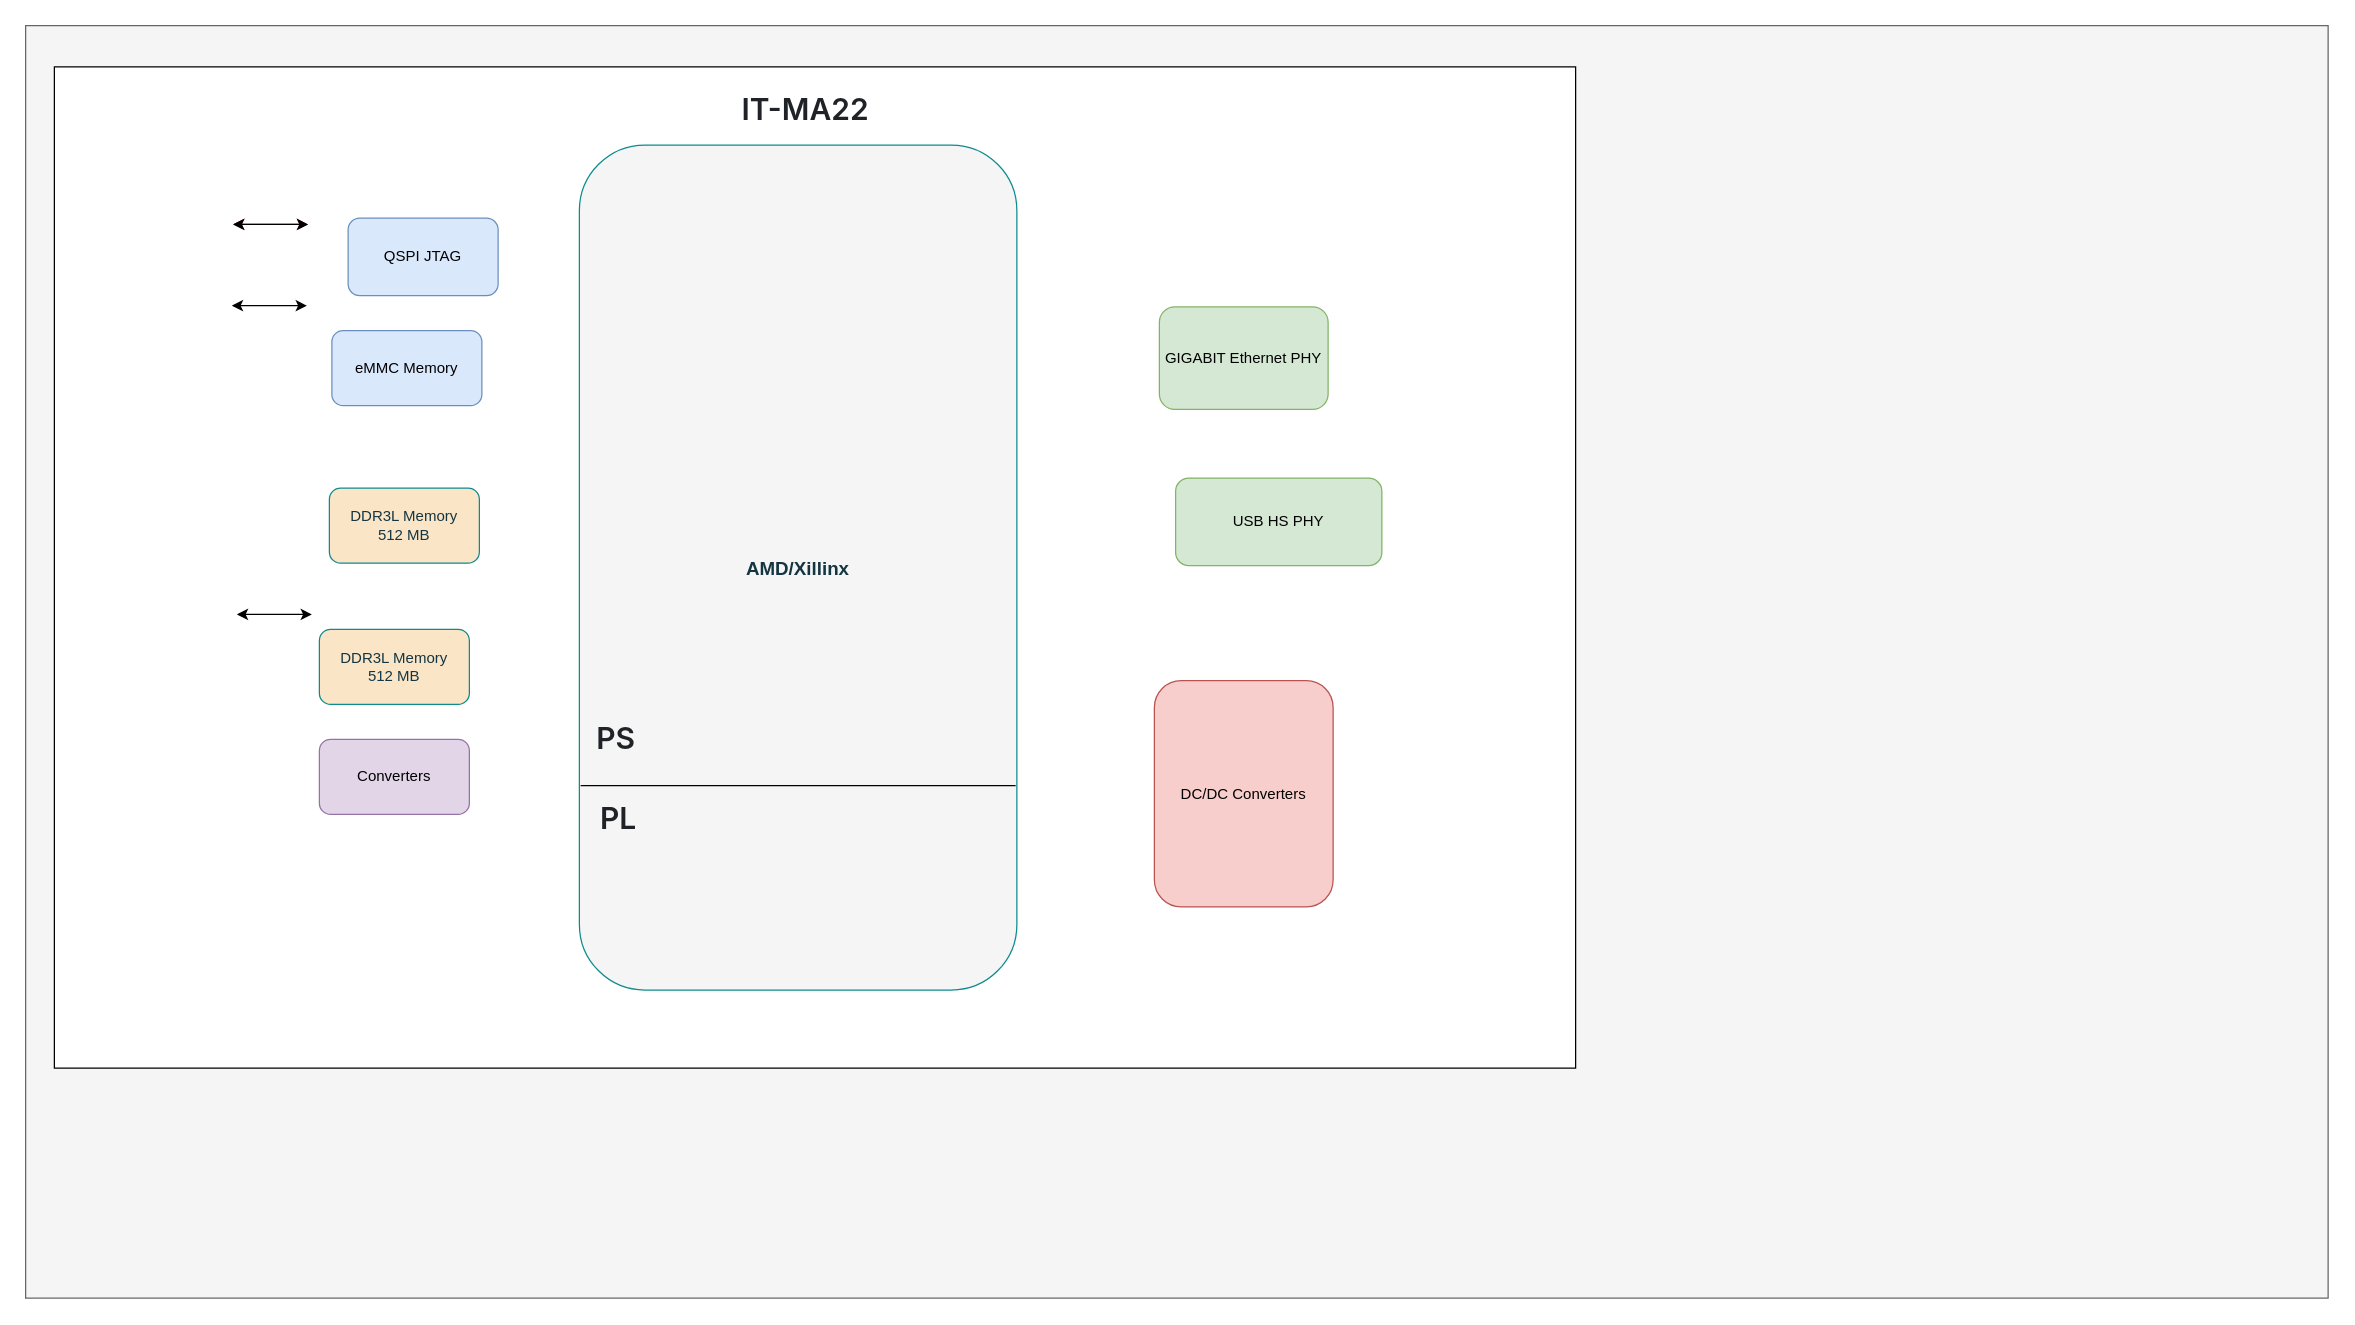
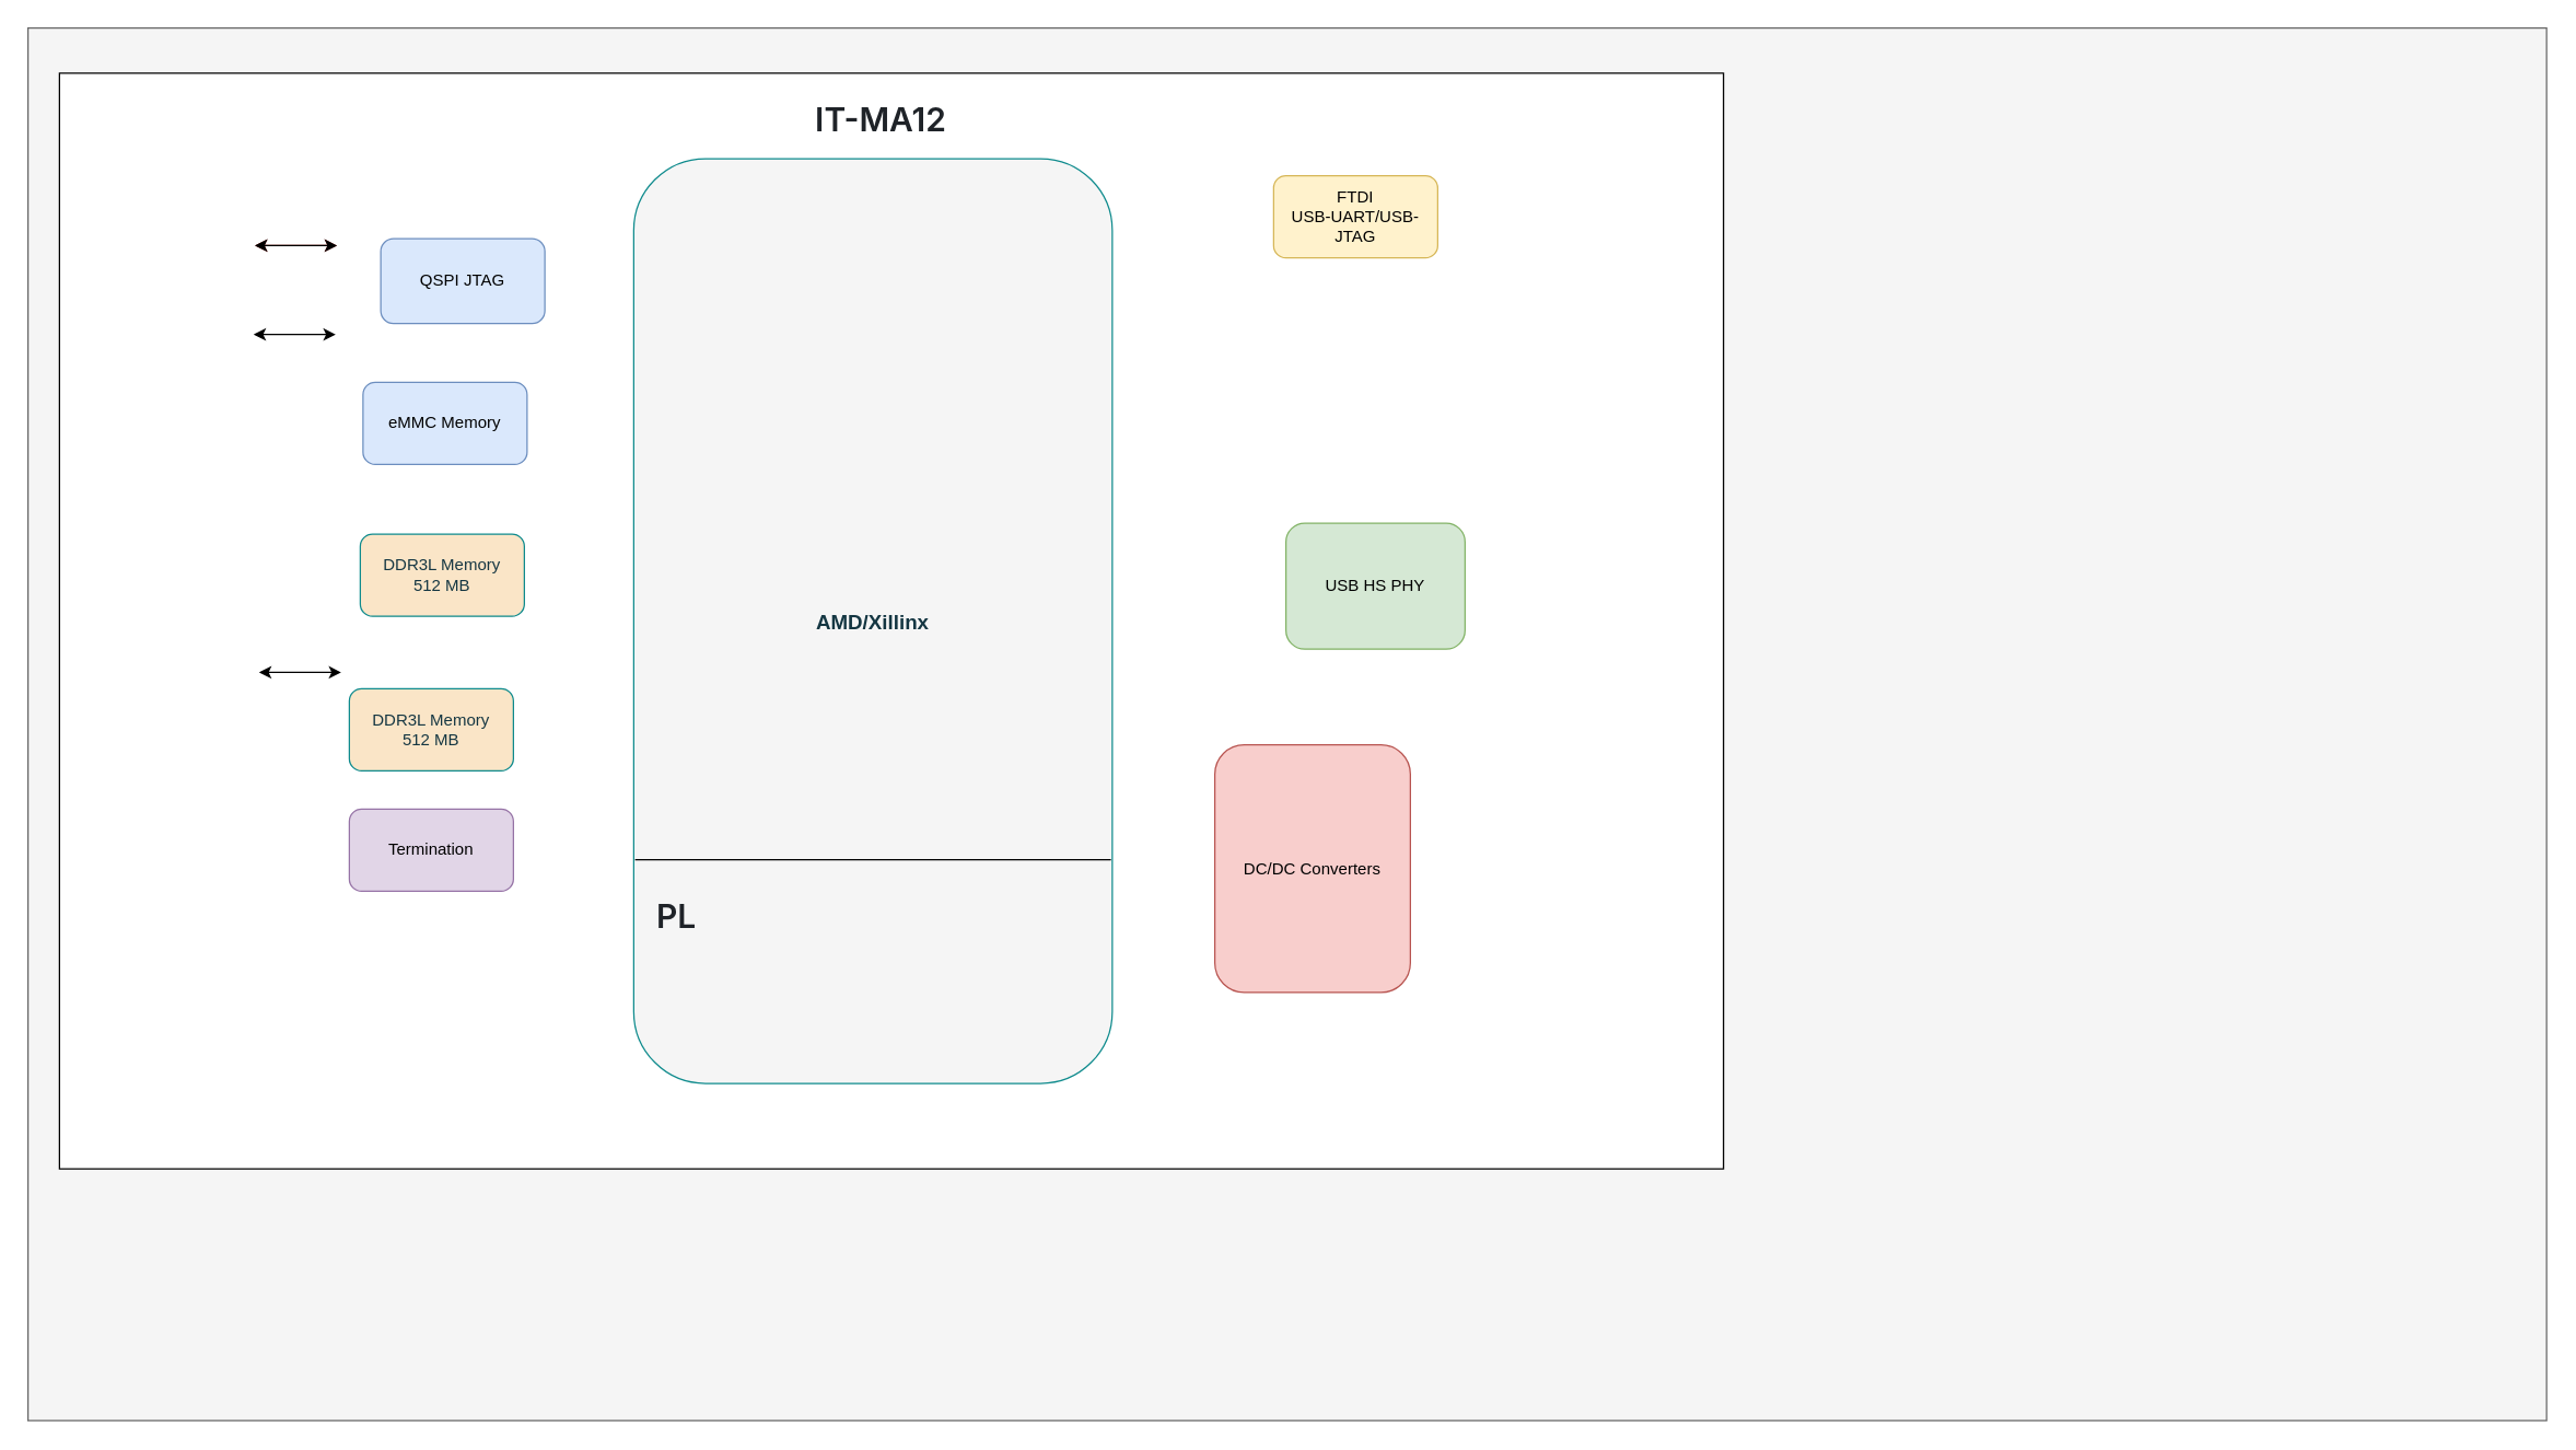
  <mxCell id="0" />
  <mxCell id="1" parent="0" />
  <mxCell id="2" value="" style="rounded=0;whiteSpace=wrap;html=1;movable=0;resizable=0;rotatable=0;deletable=0;editable=0;locked=1;connectable=0;fillColor=#f5f5f5;strokeColor=#666666;fontColor=#333333;" vertex="1" parent="1"><mxGeometry x="20" y="20" width="1842" height="1018" as="geometry" /></mxCell>
  <mxCell id="3" value="" style="rounded=0;whiteSpace=wrap;html=1;movable=0;resizable=0;rotatable=0;deletable=0;editable=0;locked=1;connectable=0;" vertex="1" parent="1"><mxGeometry x="43" y="53" width="1217" height="801" as="geometry" /></mxCell>
  <mxCell id="4" value="" style="endArrow=classic;startArrow=classic;html=1;rounded=0;labelBackgroundColor=none;strokeColor=#A8201A;fontColor=default;" edge="1" parent="1"><mxGeometry width="50" height="50" relative="1" as="geometry"><mxPoint x="186" y="179" as="sourcePoint" /><mxPoint x="246" y="179" as="targetPoint" /></mxGeometry></mxCell>
- <mxCell id="6" value="GIGABIT Ethernet PHY" style="rounded=1;whiteSpace=wrap;html=1;fillColor=#d5e8d4;strokeColor=#82b366;labelBackgroundColor=none;" vertex="1" parent="1"><mxGeometry x="927" y="245" width="135" height="82" as="geometry" /></mxCell>
- <mxCell id="7" value="&lt;h1 style=&quot;text-align: start; box-sizing: border-box; margin-right: 0px; margin-left: 0px; font-weight: var(--base-text-weight-semibold, 600); line-height: 1.25; padding-bottom: 0.3em; border-bottom: 1px solid var(--borderColor-muted, var(--color-border-muted)); caret-color: rgb(31, 35, 40); color: rgb(31, 35, 40); font-family: -apple-system, BlinkMacSystemFont, &amp;quot;Segoe UI&amp;quot;, &amp;quot;Noto Sans&amp;quot;, Helvetica, Arial, sans-serif, &amp;quot;Apple Color Emoji&amp;quot;, &amp;quot;Segoe UI Emoji&amp;quot;; margin-top: 0px !important; margin-bottom: 0px !important;&quot; dir=&quot;auto&quot; tabindex=&quot;-1&quot;&gt;IT-MA22&lt;/h1&gt;" style="rounded=0;whiteSpace=wrap;html=1;strokeColor=none;" vertex="1" parent="1"><mxGeometry x="584" y="61" width="120" height="60" as="geometry" /></mxCell>
+ <mxCell id="5" value="FTDI&lt;br&gt;USB-UART/USB-JTAG" style="rounded=1;whiteSpace=wrap;html=1;fillColor=#fff2cc;strokeColor=#d6b656;labelBackgroundColor=none;" vertex="1" parent="1"><mxGeometry x="931" y="128" width="120" height="60" as="geometry" /></mxCell>
+ <mxCell id="7" value="&lt;h1 style=&quot;text-align: start; box-sizing: border-box; margin-right: 0px; margin-left: 0px; font-weight: var(--base-text-weight-semibold, 600); line-height: 1.25; padding-bottom: 0.3em; border-bottom: 1px solid var(--borderColor-muted, var(--color-border-muted)); caret-color: rgb(31, 35, 40); color: rgb(31, 35, 40); font-family: -apple-system, BlinkMacSystemFont, &amp;quot;Segoe UI&amp;quot;, &amp;quot;Noto Sans&amp;quot;, Helvetica, Arial, sans-serif, &amp;quot;Apple Color Emoji&amp;quot;, &amp;quot;Segoe UI Emoji&amp;quot;; margin-top: 0px !important; margin-bottom: 0px !important;&quot; dir=&quot;auto&quot; tabindex=&quot;-1&quot;&gt;IT-MA12&lt;/h1&gt;" style="rounded=0;whiteSpace=wrap;html=1;strokeColor=none;" vertex="1" parent="1"><mxGeometry x="584" y="61" width="120" height="60" as="geometry" /></mxCell>
  <mxCell id="8" value="" style="endArrow=classic;startArrow=classic;html=1;rounded=0;labelBackgroundColor=none;strokeColor=#000000;fontColor=default;" edge="1" parent="1"><mxGeometry width="50" height="50" relative="1" as="geometry"><mxPoint x="189" y="491" as="sourcePoint" /><mxPoint x="249" y="491" as="targetPoint" /></mxGeometry></mxCell>
  <mxCell id="9" value="" style="endArrow=classic;startArrow=classic;html=1;rounded=0;labelBackgroundColor=none;strokeColor=#000000;fontColor=default;" edge="1" parent="1"><mxGeometry width="50" height="50" relative="1" as="geometry"><mxPoint x="185" y="244" as="sourcePoint" /><mxPoint x="245" y="244" as="targetPoint" /></mxGeometry></mxCell>
  <mxCell id="10" value="&lt;span style=&quot;caret-color: rgb(20, 54, 66); color: rgb(20, 54, 66); font-family: Helvetica; font-size: 15px; font-style: normal; font-variant-caps: normal; letter-spacing: normal; text-align: center; text-indent: 0px; text-transform: none; word-spacing: 0px; -webkit-text-stroke-width: 0px; text-decoration: none; float: none; display: inline !important;&quot;&gt;&lt;b&gt;AMD/Xillinx&lt;/b&gt;&lt;/span&gt;" style="rounded=1;whiteSpace=wrap;html=1;strokeColor=#0F8B8D;fontColor=#143642;fillColor=#f5f5f5;movable=1;resizable=1;rotatable=1;deletable=1;editable=1;locked=0;connectable=1;" vertex="1" parent="1"><mxGeometry x="463" y="115.5" width="350" height="676" as="geometry" /></mxCell>
  <mxCell id="11" value="" style="group" vertex="1" connectable="0" parent="1"><mxGeometry x="255" y="390" width="128" height="261" as="geometry" /></mxCell>
  <mxCell id="12" value="DDR3L Memory&lt;br&gt;512 MB" style="rounded=1;whiteSpace=wrap;html=1;fillColor=#FAE5C7;strokeColor=#0F8B8D;labelBackgroundColor=none;fontColor=#143642;" vertex="1" parent="11"><mxGeometry x="8" width="120" height="60" as="geometry" /></mxCell>
- <mxCell id="13" value="Converters" style="rounded=1;whiteSpace=wrap;html=1;fillColor=#e1d5e7;strokeColor=#9673a6;labelBackgroundColor=none;" vertex="1" parent="11"><mxGeometry y="201" width="120" height="60" as="geometry" /></mxCell>
+ <mxCell id="13" value="Termination" style="rounded=1;whiteSpace=wrap;html=1;fillColor=#e1d5e7;strokeColor=#9673a6;labelBackgroundColor=none;" vertex="1" parent="11"><mxGeometry y="201" width="120" height="60" as="geometry" /></mxCell>
  <mxCell id="14" value="DDR3L Memory&lt;br&gt;512 MB" style="rounded=1;whiteSpace=wrap;html=1;fillColor=#FAE5C7;strokeColor=#0F8B8D;labelBackgroundColor=none;fontColor=#143642;" vertex="1" parent="11"><mxGeometry y="113" width="120" height="60" as="geometry" /></mxCell>
- <mxCell id="15" value="&lt;h1 style=&quot;text-align: start; box-sizing: border-box; margin-right: 0px; margin-left: 0px; font-weight: var(--base-text-weight-semibold, 600); line-height: 1.25; padding-bottom: 0.3em; border-bottom: 1px solid var(--borderColor-muted, var(--color-border-muted)); caret-color: rgb(31, 35, 40); color: rgb(31, 35, 40); font-family: -apple-system, BlinkMacSystemFont, &amp;quot;Segoe UI&amp;quot;, &amp;quot;Noto Sans&amp;quot;, Helvetica, Arial, sans-serif, &amp;quot;Apple Color Emoji&amp;quot;, &amp;quot;Segoe UI Emoji&amp;quot;; margin-top: 0px !important; margin-bottom: 0px !important;&quot; dir=&quot;auto&quot; tabindex=&quot;-1&quot;&gt;PL&lt;/h1&gt;" style="rounded=0;whiteSpace=wrap;html=1;strokeColor=none;fillColor=none;" vertex="1" parent="1"><mxGeometry x="469" y="635" width="51" height="45" as="geometry" /></mxCell>
- <mxCell id="16" value="&lt;h1 style=&quot;text-align: start; box-sizing: border-box; margin-right: 0px; margin-left: 0px; font-weight: var(--base-text-weight-semibold, 600); line-height: 1.25; padding-bottom: 0.3em; border-bottom: 1px solid var(--borderColor-muted, var(--color-border-muted)); caret-color: rgb(31, 35, 40); color: rgb(31, 35, 40); font-family: -apple-system, BlinkMacSystemFont, &amp;quot;Segoe UI&amp;quot;, &amp;quot;Noto Sans&amp;quot;, Helvetica, Arial, sans-serif, &amp;quot;Apple Color Emoji&amp;quot;, &amp;quot;Segoe UI Emoji&amp;quot;; margin-top: 0px !important; margin-bottom: 0px !important;&quot; dir=&quot;auto&quot; tabindex=&quot;-1&quot;&gt;PS&lt;/h1&gt;" style="rounded=0;whiteSpace=wrap;html=1;strokeColor=none;fillColor=none;" vertex="1" parent="1"><mxGeometry x="469" y="564" width="47" height="60" as="geometry" /></mxCell>
+ <mxCell id="15" value="&lt;h1 style=&quot;text-align: start; box-sizing: border-box; margin-right: 0px; margin-left: 0px; font-weight: var(--base-text-weight-semibold, 600); line-height: 1.25; padding-bottom: 0.3em; border-bottom: 1px solid var(--borderColor-muted, var(--color-border-muted)); caret-color: rgb(31, 35, 40); color: rgb(31, 35, 40); font-family: -apple-system, BlinkMacSystemFont, &amp;quot;Segoe UI&amp;quot;, &amp;quot;Noto Sans&amp;quot;, Helvetica, Arial, sans-serif, &amp;quot;Apple Color Emoji&amp;quot;, &amp;quot;Segoe UI Emoji&amp;quot;; margin-top: 0px !important; margin-bottom: 0px !important;&quot; dir=&quot;auto&quot; tabindex=&quot;-1&quot;&gt;PL&lt;/h1&gt;" style="rounded=0;whiteSpace=wrap;html=1;strokeColor=none;fillColor=none;" vertex="1" parent="1"><mxGeometry x="469" y="650" width="51" height="45" as="geometry" /></mxCell>
  <mxCell id="17" value="" style="line;strokeWidth=1;fillColor=none;align=left;verticalAlign=middle;spacingTop=-1;spacingLeft=3;spacingRight=3;rotatable=0;labelPosition=right;points=[];portConstraint=eastwest;strokeColor=inherit;fontColor=#143642;" vertex="1" parent="1"><mxGeometry x="464" y="624" width="348" height="8" as="geometry" /></mxCell>
  <mxCell id="18" value="top" parent="0" />
  <mxCell id="19" value="QSPI JTAG" style="rounded=1;whiteSpace=wrap;html=1;fillColor=#dae8fc;strokeColor=#6c8ebf;labelBackgroundColor=none;" vertex="1" parent="18"><mxGeometry x="278" y="174" width="120" height="62" as="geometry" /></mxCell>
  <mxCell id="20" value="" style="endArrow=classic;startArrow=classic;html=1;rounded=0;labelBackgroundColor=none;strokeColor=#000000;fontColor=default;" edge="1" parent="18"><mxGeometry width="50" height="50" relative="1" as="geometry"><mxPoint x="186" y="179" as="sourcePoint" /><mxPoint x="246" y="179" as="targetPoint" /></mxGeometry></mxCell>
- <mxCell id="21" value="eMMC Memory&lt;br&gt;" style="rounded=1;whiteSpace=wrap;html=1;fillColor=#dae8fc;strokeColor=#6c8ebf;labelBackgroundColor=none;" vertex="1" parent="18"><mxGeometry x="265" y="264" width="120" height="60" as="geometry" /></mxCell>
- <mxCell id="22" value="USB HS PHY" style="rounded=1;whiteSpace=wrap;html=1;fillColor=#d5e8d4;strokeColor=#82b366;labelBackgroundColor=none;" vertex="1" parent="18"><mxGeometry x="940" y="382" width="165" height="70" as="geometry" /></mxCell>
- <mxCell id="23" value="DC/DC Converters" style="rounded=1;whiteSpace=wrap;html=1;fillColor=#f8cecc;strokeColor=#b85450;labelBackgroundColor=none;" vertex="1" parent="18"><mxGeometry x="923" y="544" width="143" height="181" as="geometry" /></mxCell>
+ <mxCell id="21" value="eMMC Memory&lt;br&gt;" style="rounded=1;whiteSpace=wrap;html=1;fillColor=#dae8fc;strokeColor=#6c8ebf;labelBackgroundColor=none;" vertex="1" parent="18"><mxGeometry x="265" y="279" width="120" height="60" as="geometry" /></mxCell>
+ <mxCell id="22" value="USB HS PHY" style="rounded=1;whiteSpace=wrap;html=1;fillColor=#d5e8d4;strokeColor=#82b366;labelBackgroundColor=none;" vertex="1" parent="18"><mxGeometry x="940" y="382" width="131" height="92" as="geometry" /></mxCell>
+ <mxCell id="23" value="DC/DC Converters" style="rounded=1;whiteSpace=wrap;html=1;fillColor=#f8cecc;strokeColor=#b85450;labelBackgroundColor=none;" vertex="1" parent="18"><mxGeometry x="888" y="544" width="143" height="181" as="geometry" /></mxCell>
